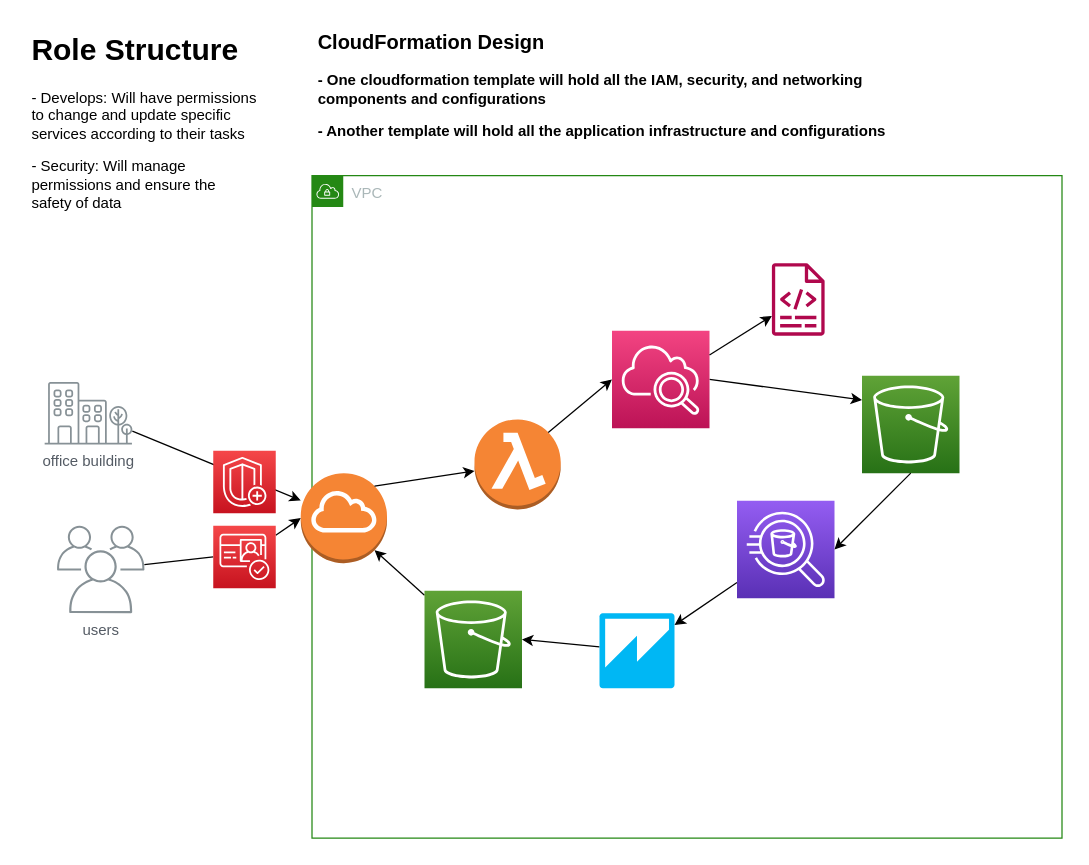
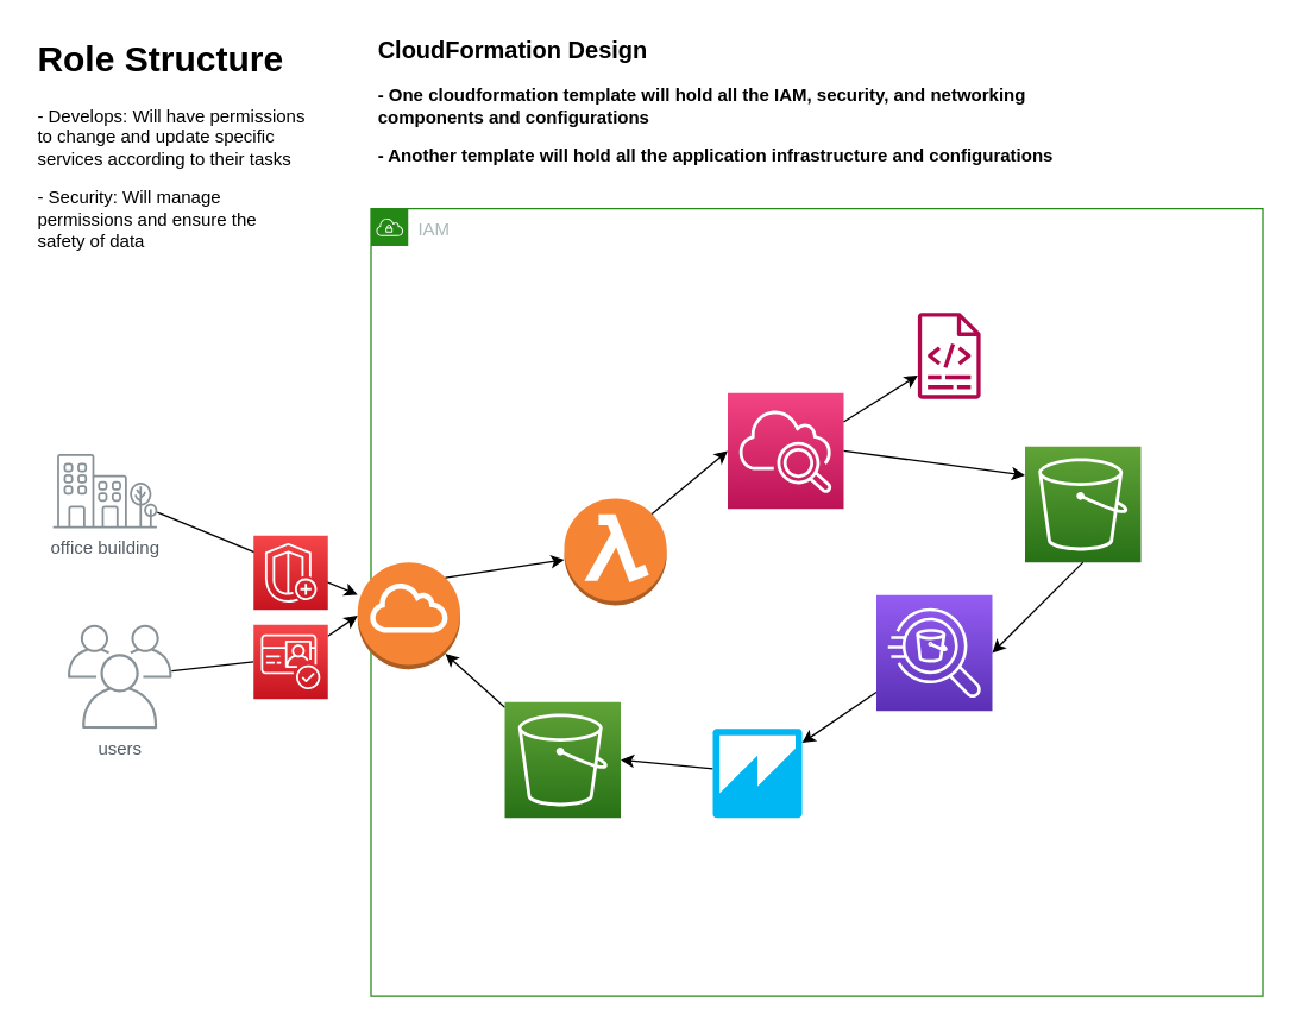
  <mxCell id="0" />
  <mxCell id="1" parent="0" />
- <mxCell id="2" value="VPC" style="points=[[0,0],[0.25,0],[0.5,0],[0.75,0],[1,0],[1,0.25],[1,0.5],[1,0.75],[1,1],[0.75,1],[0.5,1],[0.25,1],[0,1],[0,0.75],[0,0.5],[0,0.25]];outlineConnect=0;gradientColor=none;html=1;whiteSpace=wrap;fontSize=12;fontStyle=0;container=1;pointerEvents=0;collapsible=0;recursiveResize=0;shape=mxgraph.aws4.group;grIcon=mxgraph.aws4.group_vpc;strokeColor=#248814;fillColor=none;verticalAlign=top;align=left;spacingLeft=30;fontColor=#AAB7B8;dashed=0;" vertex="1" parent="1"><mxGeometry x="249" y="140" width="600" height="530" as="geometry" /></mxCell>
+ <mxCell id="2" value="IAM" style="points=[[0,0],[0.25,0],[0.5,0],[0.75,0],[1,0],[1,0.25],[1,0.5],[1,0.75],[1,1],[0.75,1],[0.5,1],[0.25,1],[0,1],[0,0.75],[0,0.5],[0,0.25]];outlineConnect=0;gradientColor=none;html=1;whiteSpace=wrap;fontSize=12;fontStyle=0;container=1;pointerEvents=0;collapsible=0;recursiveResize=0;shape=mxgraph.aws4.group;grIcon=mxgraph.aws4.group_vpc;strokeColor=#248814;fillColor=none;verticalAlign=top;align=left;spacingLeft=30;fontColor=#AAB7B8;dashed=0;" vertex="1" parent="1"><mxGeometry x="249" y="140" width="600" height="530" as="geometry" /></mxCell>
  <mxCell id="3" value="" style="sketch=0;points=[[0,0,0],[0.25,0,0],[0.5,0,0],[0.75,0,0],[1,0,0],[0,1,0],[0.25,1,0],[0.5,1,0],[0.75,1,0],[1,1,0],[0,0.25,0],[0,0.5,0],[0,0.75,0],[1,0.25,0],[1,0.5,0],[1,0.75,0]];outlineConnect=0;fontColor=#232F3E;gradientColor=#60A337;gradientDirection=north;fillColor=#277116;strokeColor=#ffffff;dashed=0;verticalLabelPosition=bottom;verticalAlign=top;align=center;html=1;fontSize=12;fontStyle=0;aspect=fixed;shape=mxgraph.aws4.resourceIcon;resIcon=mxgraph.aws4.s3;shadow=0;" vertex="1" parent="2"><mxGeometry x="440" y="160" width="78" height="78" as="geometry" /></mxCell>
  <mxCell id="4" value="" style="outlineConnect=0;dashed=0;verticalLabelPosition=bottom;verticalAlign=top;align=center;html=1;shape=mxgraph.aws3.lambda_function;fillColor=#F58534;gradientColor=none;shadow=0;sketch=0;" vertex="1" parent="2"><mxGeometry x="130" y="195" width="69" height="72" as="geometry" /></mxCell>
  <mxCell id="5" value="" style="edgeStyle=none;html=1;exitX=1;exitY=0.5;exitDx=0;exitDy=0;exitPerimeter=0;entryX=0;entryY=0.25;entryDx=0;entryDy=0;entryPerimeter=0;" edge="1" parent="2" source="6" target="3"><mxGeometry relative="1" as="geometry" /></mxCell>
  <mxCell id="6" value="" style="sketch=0;points=[[0,0,0],[0.25,0,0],[0.5,0,0],[0.75,0,0],[1,0,0],[0,1,0],[0.25,1,0],[0.5,1,0],[0.75,1,0],[1,1,0],[0,0.25,0],[0,0.5,0],[0,0.75,0],[1,0.25,0],[1,0.5,0],[1,0.75,0]];points=[[0,0,0],[0.25,0,0],[0.5,0,0],[0.75,0,0],[1,0,0],[0,1,0],[0.25,1,0],[0.5,1,0],[0.75,1,0],[1,1,0],[0,0.25,0],[0,0.5,0],[0,0.75,0],[1,0.25,0],[1,0.5,0],[1,0.75,0]];outlineConnect=0;fontColor=#232F3E;gradientColor=#F34482;gradientDirection=north;fillColor=#BC1356;strokeColor=#ffffff;dashed=0;verticalLabelPosition=bottom;verticalAlign=top;align=center;html=1;fontSize=12;fontStyle=0;aspect=fixed;shape=mxgraph.aws4.resourceIcon;resIcon=mxgraph.aws4.cloudwatch_2;shadow=0;" vertex="1" parent="2"><mxGeometry x="240" y="124" width="78" height="78" as="geometry" /></mxCell>
  <mxCell id="7" value="" style="sketch=0;outlineConnect=0;fontColor=#232F3E;gradientColor=none;fillColor=#B0084D;strokeColor=none;dashed=0;verticalLabelPosition=bottom;verticalAlign=top;align=center;html=1;fontSize=12;fontStyle=0;aspect=fixed;pointerEvents=1;shape=mxgraph.aws4.logs;shadow=0;" vertex="1" parent="2"><mxGeometry x="350" y="70" width="78" height="58" as="geometry" /></mxCell>
  <mxCell id="8" style="edgeStyle=none;html=1;entryX=1;entryY=0.5;entryDx=0;entryDy=0;entryPerimeter=0;" edge="1" parent="2" source="9" target="13"><mxGeometry relative="1" as="geometry" /></mxCell>
  <mxCell id="9" value="" style="outlineConnect=0;dashed=0;verticalLabelPosition=bottom;verticalAlign=top;align=center;html=1;shape=mxgraph.aws3.quicksight;fillColor=#00B7F4;gradientColor=none;shadow=0;sketch=0;" vertex="1" parent="2"><mxGeometry x="230" y="350" width="60" height="60" as="geometry" /></mxCell>
  <mxCell id="10" style="edgeStyle=none;html=1;" edge="1" parent="2" source="11" target="9"><mxGeometry relative="1" as="geometry" /></mxCell>
  <mxCell id="11" value="" style="sketch=0;points=[[0,0,0],[0.25,0,0],[0.5,0,0],[0.75,0,0],[1,0,0],[0,1,0],[0.25,1,0],[0.5,1,0],[0.75,1,0],[1,1,0],[0,0.25,0],[0,0.5,0],[0,0.75,0],[1,0.25,0],[1,0.5,0],[1,0.75,0]];outlineConnect=0;fontColor=#232F3E;gradientColor=#945DF2;gradientDirection=north;fillColor=#5A30B5;strokeColor=#ffffff;dashed=0;verticalLabelPosition=bottom;verticalAlign=top;align=center;html=1;fontSize=12;fontStyle=0;aspect=fixed;shape=mxgraph.aws4.resourceIcon;resIcon=mxgraph.aws4.athena;shadow=0;" vertex="1" parent="2"><mxGeometry x="340" y="260" width="78" height="78" as="geometry" /></mxCell>
  <mxCell id="12" style="edgeStyle=none;html=1;entryX=0.855;entryY=0.855;entryDx=0;entryDy=0;entryPerimeter=0;" edge="1" parent="2" source="13" target="14"><mxGeometry relative="1" as="geometry" /></mxCell>
  <mxCell id="13" value="" style="sketch=0;points=[[0,0,0],[0.25,0,0],[0.5,0,0],[0.75,0,0],[1,0,0],[0,1,0],[0.25,1,0],[0.5,1,0],[0.75,1,0],[1,1,0],[0,0.25,0],[0,0.5,0],[0,0.75,0],[1,0.25,0],[1,0.5,0],[1,0.75,0]];outlineConnect=0;fontColor=#232F3E;gradientColor=#60A337;gradientDirection=north;fillColor=#277116;strokeColor=#ffffff;dashed=0;verticalLabelPosition=bottom;verticalAlign=top;align=center;html=1;fontSize=12;fontStyle=0;aspect=fixed;shape=mxgraph.aws4.resourceIcon;resIcon=mxgraph.aws4.s3;shadow=0;" vertex="1" parent="2"><mxGeometry x="90" y="332" width="78" height="78" as="geometry" /></mxCell>
  <mxCell id="14" value="" style="outlineConnect=0;dashed=0;verticalLabelPosition=bottom;verticalAlign=top;align=center;html=1;shape=mxgraph.aws3.internet_gateway;fillColor=#F58534;gradientColor=none;" vertex="1" parent="2"><mxGeometry x="-9" y="238" width="69" height="72" as="geometry" /></mxCell>
  <mxCell id="15" value="" style="edgeStyle=none;orthogonalLoop=1;jettySize=auto;html=1;exitX=0.855;exitY=0.145;exitDx=0;exitDy=0;exitPerimeter=0;" edge="1" parent="2" source="14" target="4"><mxGeometry width="100" relative="1" as="geometry"><mxPoint x="51" y="290" as="sourcePoint" /><mxPoint x="151" y="290" as="targetPoint" /><Array as="points" /></mxGeometry></mxCell>
  <mxCell id="16" value="" style="edgeStyle=none;orthogonalLoop=1;jettySize=auto;html=1;exitX=0.855;exitY=0.145;exitDx=0;exitDy=0;exitPerimeter=0;entryX=0;entryY=0.5;entryDx=0;entryDy=0;entryPerimeter=0;" edge="1" parent="2" source="4" target="6"><mxGeometry width="100" relative="1" as="geometry"><mxPoint x="181" y="260" as="sourcePoint" /><mxPoint x="281" y="260" as="targetPoint" /><Array as="points" /></mxGeometry></mxCell>
  <mxCell id="17" value="" style="edgeStyle=none;orthogonalLoop=1;jettySize=auto;html=1;exitX=1;exitY=0.25;exitDx=0;exitDy=0;exitPerimeter=0;" edge="1" parent="2" source="6" target="7"><mxGeometry width="100" relative="1" as="geometry"><mxPoint x="437.995" y="345.44" as="sourcePoint" /><mxPoint x="489" y="303" as="targetPoint" /><Array as="points" /></mxGeometry></mxCell>
  <mxCell id="18" value="" style="edgeStyle=none;orthogonalLoop=1;jettySize=auto;html=1;entryX=1;entryY=0.5;entryDx=0;entryDy=0;entryPerimeter=0;exitX=0.5;exitY=1;exitDx=0;exitDy=0;exitPerimeter=0;" edge="1" parent="2" source="3" target="11"><mxGeometry width="100" relative="1" as="geometry"><mxPoint x="431" y="270" as="sourcePoint" /><mxPoint x="531" y="270" as="targetPoint" /><Array as="points" /></mxGeometry></mxCell>
  <mxCell id="19" value="users" style="sketch=0;outlineConnect=0;gradientColor=none;fontColor=#545B64;strokeColor=none;fillColor=#879196;dashed=0;verticalLabelPosition=bottom;verticalAlign=top;align=center;html=1;fontSize=12;fontStyle=0;aspect=fixed;shape=mxgraph.aws4.illustration_users;pointerEvents=1" vertex="1" parent="1"><mxGeometry x="45" y="420" width="70" height="70" as="geometry" /></mxCell>
  <mxCell id="20" value="office building" style="sketch=0;outlineConnect=0;gradientColor=none;fontColor=#545B64;strokeColor=none;fillColor=#879196;dashed=0;verticalLabelPosition=bottom;verticalAlign=top;align=center;html=1;fontSize=12;fontStyle=0;aspect=fixed;shape=mxgraph.aws4.illustration_office_building;pointerEvents=1" vertex="1" parent="1"><mxGeometry x="35" y="305" width="70.42" height="50" as="geometry" /></mxCell>
  <mxCell id="21" value="" style="edgeStyle=none;orthogonalLoop=1;jettySize=auto;html=1;" edge="1" parent="1" source="20" target="14"><mxGeometry width="100" relative="1" as="geometry"><mxPoint x="-390" y="340" as="sourcePoint" /><mxPoint x="-290" y="340" as="targetPoint" /><Array as="points" /></mxGeometry></mxCell>
  <mxCell id="22" value="" style="edgeStyle=none;orthogonalLoop=1;jettySize=auto;html=1;entryX=0;entryY=0.5;entryDx=0;entryDy=0;entryPerimeter=0;startArrow=none;" edge="1" parent="1" source="25" target="14"><mxGeometry width="100" relative="1" as="geometry"><mxPoint x="-470" y="410" as="sourcePoint" /><mxPoint x="-370" y="410" as="targetPoint" /><Array as="points" /></mxGeometry></mxCell>
  <mxCell id="23" value="" style="sketch=0;points=[[0,0,0],[0.25,0,0],[0.5,0,0],[0.75,0,0],[1,0,0],[0,1,0],[0.25,1,0],[0.5,1,0],[0.75,1,0],[1,1,0],[0,0.25,0],[0,0.5,0],[0,0.75,0],[1,0.25,0],[1,0.5,0],[1,0.75,0]];outlineConnect=0;fontColor=#232F3E;gradientColor=#F54749;gradientDirection=north;fillColor=#C7131F;strokeColor=#ffffff;dashed=0;verticalLabelPosition=bottom;verticalAlign=top;align=center;html=1;fontSize=12;fontStyle=0;aspect=fixed;shape=mxgraph.aws4.resourceIcon;resIcon=mxgraph.aws4.shield;" vertex="1" parent="1"><mxGeometry x="170" y="360" width="50" height="50" as="geometry" /></mxCell>
  <mxCell id="24" value="" style="edgeStyle=none;orthogonalLoop=1;jettySize=auto;html=1;entryX=0;entryY=0.5;entryDx=0;entryDy=0;entryPerimeter=0;endArrow=none;" edge="1" parent="1" source="19" target="25"><mxGeometry width="100" relative="1" as="geometry"><mxPoint x="118.295" y="540" as="sourcePoint" /><mxPoint x="240" y="414" as="targetPoint" /><Array as="points" /></mxGeometry></mxCell>
  <mxCell id="25" value="" style="points=[[0,0,0],[0.25,0,0],[0.5,0,0],[0.75,0,0],[1,0,0],[0,1,0],[0.25,1,0],[0.5,1,0],[0.75,1,0],[1,1,0],[0,0.25,0],[0,0.5,0],[0,0.75,0],[1,0.25,0],[1,0.5,0],[1,0.75,0]];outlineConnect=0;fontColor=#232F3E;gradientColor=#F54749;gradientDirection=north;fillColor=#C7131F;strokeColor=#ffffff;dashed=0;verticalLabelPosition=bottom;verticalAlign=top;align=center;html=1;fontSize=12;fontStyle=0;aspect=fixed;shape=mxgraph.aws4.resourceIcon;resIcon=mxgraph.aws4.cognito;shadow=0;noLabel=0;" vertex="1" parent="1"><mxGeometry x="170" y="420" width="50" height="50" as="geometry" /></mxCell>
  <mxCell id="26" value="&lt;h1&gt;Role Structure&lt;/h1&gt;&lt;p&gt;- Develops: Will have permissions to change and update specific services according to their tasks&lt;/p&gt;&lt;p&gt;- Security: Will manage permissions and ensure the safety of data&lt;/p&gt;" style="text;html=1;strokeColor=none;fillColor=none;spacing=5;spacingTop=-20;whiteSpace=wrap;overflow=hidden;rounded=0;shadow=0;sketch=0;" vertex="1" parent="1"><mxGeometry x="20" y="20" width="190" height="170" as="geometry" /></mxCell>
  <mxCell id="27" value="&lt;h3&gt;&lt;b style=&quot;background-color: initial; font-size: 16px;&quot;&gt;CloudFormation Design&lt;/b&gt;&lt;br&gt;&lt;/h3&gt;&lt;p&gt;&lt;b&gt;- One cloudformation template will hold all the IAM, security, and networking components and configurations&lt;/b&gt;&lt;/p&gt;&lt;p&gt;&lt;b&gt;- Another template will hold all the application infrastructure and configurations&lt;/b&gt;&lt;/p&gt;&lt;b style=&quot;font-size: 16px;&quot;&gt;&lt;font style=&quot;font-size: 16px;&quot;&gt;&lt;br&gt;&lt;/font&gt;&lt;/b&gt;" style="text;html=1;strokeColor=none;fillColor=none;spacing=5;spacingTop=-20;whiteSpace=wrap;overflow=hidden;rounded=0;shadow=0;sketch=0;" vertex="1" parent="1"><mxGeometry x="249" y="20" width="511" height="110" as="geometry" /></mxCell>
